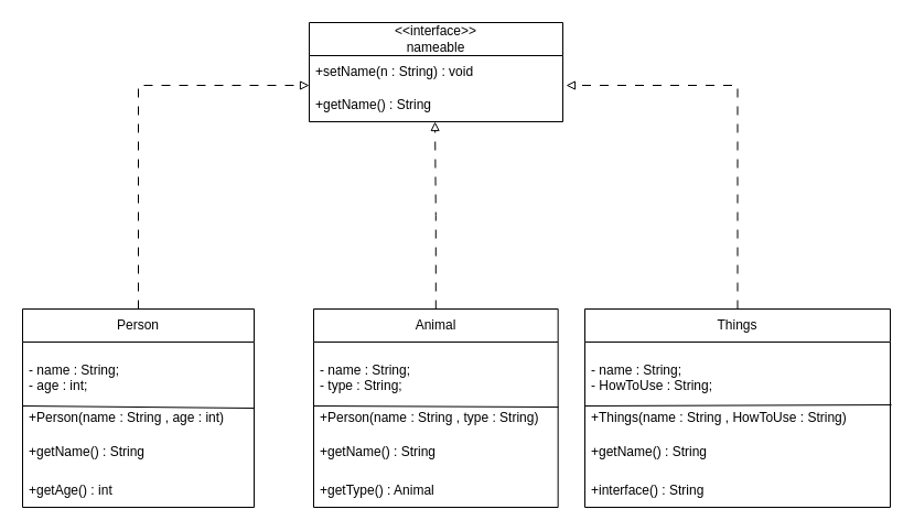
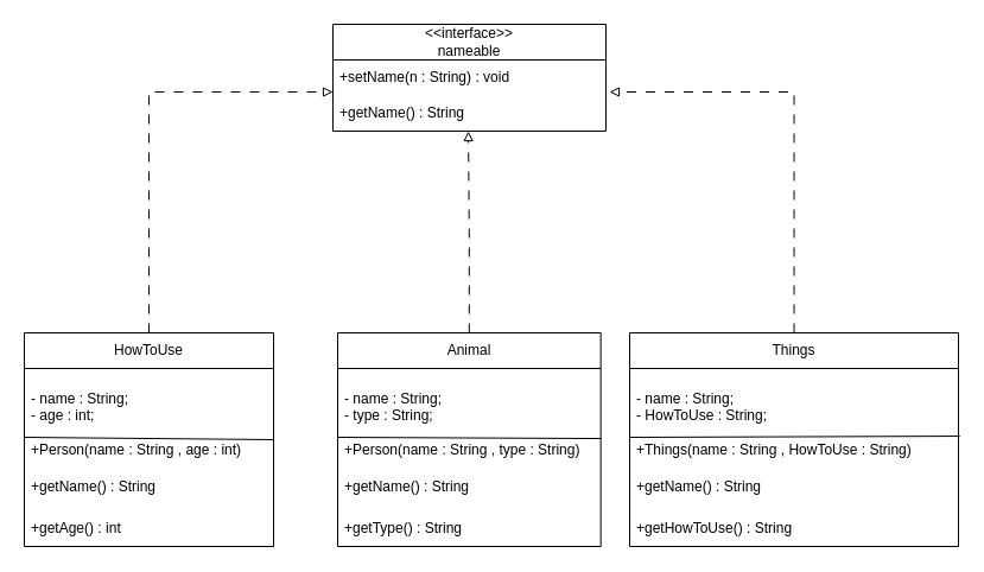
  <mxCell id="0" />
  <mxCell id="1" parent="0" />
  <mxCell id="2" value="&amp;lt;&amp;lt;interface&amp;gt;&amp;gt;&lt;br&gt;nameable" style="swimlane;fontStyle=0;childLayout=stackLayout;horizontal=1;startSize=30;horizontalStack=0;resizeParent=1;resizeParentMax=0;resizeLast=0;collapsible=1;marginBottom=0;whiteSpace=wrap;html=1;" vertex="1" parent="1"><mxGeometry x="280" y="20" width="230" height="90" as="geometry" /></mxCell>
  <mxCell id="3" value="+setName(n : String) : void" style="text;strokeColor=none;fillColor=none;align=left;verticalAlign=middle;spacingLeft=4;spacingRight=4;overflow=hidden;points=[[0,0.5],[1,0.5]];portConstraint=eastwest;rotatable=0;whiteSpace=wrap;html=1;" vertex="1" parent="2"><mxGeometry y="30" width="230" height="30" as="geometry" /></mxCell>
  <mxCell id="4" value="+getName() : String" style="text;strokeColor=none;fillColor=none;align=left;verticalAlign=middle;spacingLeft=4;spacingRight=4;overflow=hidden;points=[[0,0.5],[1,0.5]];portConstraint=eastwest;rotatable=0;whiteSpace=wrap;html=1;" vertex="1" parent="2"><mxGeometry y="60" width="230" height="30" as="geometry" /></mxCell>
- <mxCell id="5" value="Person" style="swimlane;fontStyle=0;childLayout=stackLayout;horizontal=1;startSize=30;horizontalStack=0;resizeParent=1;resizeParentMax=0;resizeLast=0;collapsible=1;marginBottom=0;whiteSpace=wrap;html=1;" vertex="1" parent="1"><mxGeometry x="20" y="280" width="210" height="180" as="geometry"><mxRectangle x="50" y="350" width="80" height="30" as="alternateBounds" /></mxGeometry></mxCell>
+ <mxCell id="5" value="HowToUse" style="swimlane;fontStyle=0;childLayout=stackLayout;horizontal=1;startSize=30;horizontalStack=0;resizeParent=1;resizeParentMax=0;resizeLast=0;collapsible=1;marginBottom=0;whiteSpace=wrap;html=1;" vertex="1" parent="1"><mxGeometry x="20" y="280" width="210" height="180" as="geometry"><mxRectangle x="50" y="350" width="80" height="30" as="alternateBounds" /></mxGeometry></mxCell>
  <mxCell id="6" value="&lt;br&gt;- name : String;&lt;br&gt;- age : int;&lt;br&gt;&lt;br&gt;+Person(name : String , age : int)&amp;nbsp;" style="text;strokeColor=none;fillColor=none;align=left;verticalAlign=middle;spacingLeft=4;spacingRight=4;overflow=hidden;points=[[0,0.5],[1,0.5]];portConstraint=eastwest;rotatable=0;whiteSpace=wrap;html=1;" vertex="1" parent="5"><mxGeometry y="30" width="210" height="80" as="geometry" /></mxCell>
  <mxCell id="7" value="" style="endArrow=none;html=1;rounded=0;" edge="1" parent="5" target="6"><mxGeometry width="50" height="50" relative="1" as="geometry"><mxPoint y="90" as="sourcePoint" /><mxPoint x="50" y="40" as="targetPoint" /></mxGeometry></mxCell>
  <mxCell id="8" value="+getName() : String" style="text;strokeColor=none;fillColor=none;align=left;verticalAlign=middle;spacingLeft=4;spacingRight=4;overflow=hidden;points=[[0,0.5],[1,0.5]];portConstraint=eastwest;rotatable=0;whiteSpace=wrap;html=1;" vertex="1" parent="5"><mxGeometry y="110" width="210" height="40" as="geometry" /></mxCell>
  <mxCell id="9" value="+getAge() : int" style="text;strokeColor=none;fillColor=none;align=left;verticalAlign=middle;spacingLeft=4;spacingRight=4;overflow=hidden;points=[[0,0.5],[1,0.5]];portConstraint=eastwest;rotatable=0;whiteSpace=wrap;html=1;" vertex="1" parent="5"><mxGeometry y="150" width="210" height="30" as="geometry" /></mxCell>
  <mxCell id="10" value="" style="endArrow=none;html=1;rounded=0;entryX=0;entryY=0.725;entryDx=0;entryDy=0;entryPerimeter=0;" edge="1" parent="5" target="6"><mxGeometry width="50" height="50" relative="1" as="geometry"><mxPoint x="210" y="90" as="sourcePoint" /><mxPoint x="400" y="30" as="targetPoint" /></mxGeometry></mxCell>
  <mxCell id="11" style="edgeStyle=orthogonalEdgeStyle;rounded=0;orthogonalLoop=1;jettySize=auto;html=1;exitX=0.5;exitY=0;exitDx=0;exitDy=0;entryX=0;entryY=-0.1;entryDx=0;entryDy=0;entryPerimeter=0;dashed=1;dashPattern=8 8;endArrow=block;endFill=0;" edge="1" parent="1" source="5" target="4"><mxGeometry relative="1" as="geometry" /></mxCell>
  <mxCell id="12" value="Animal" style="swimlane;fontStyle=0;childLayout=stackLayout;horizontal=1;startSize=30;horizontalStack=0;resizeParent=1;resizeParentMax=0;resizeLast=0;collapsible=1;marginBottom=0;whiteSpace=wrap;html=1;" vertex="1" parent="1"><mxGeometry x="284" y="280" width="221.67" height="180" as="geometry"><mxRectangle x="50" y="350" width="80" height="30" as="alternateBounds" /></mxGeometry></mxCell>
  <mxCell id="13" value="&lt;br&gt;- name : String;&lt;br&gt;- type : String;&lt;br&gt;&lt;br&gt;+Person(name : String , type : String)&amp;nbsp;" style="text;strokeColor=none;fillColor=none;align=left;verticalAlign=middle;spacingLeft=4;spacingRight=4;overflow=hidden;points=[[0,0.5],[1,0.5]];portConstraint=eastwest;rotatable=0;whiteSpace=wrap;html=1;" vertex="1" parent="12"><mxGeometry y="30" width="221.67" height="80" as="geometry" /></mxCell>
  <mxCell id="14" value="" style="endArrow=none;html=1;rounded=0;" edge="1" parent="12" target="13"><mxGeometry width="50" height="50" relative="1" as="geometry"><mxPoint y="90" as="sourcePoint" /><mxPoint x="50" y="40" as="targetPoint" /></mxGeometry></mxCell>
  <mxCell id="15" value="+getName() : String" style="text;strokeColor=none;fillColor=none;align=left;verticalAlign=middle;spacingLeft=4;spacingRight=4;overflow=hidden;points=[[0,0.5],[1,0.5]];portConstraint=eastwest;rotatable=0;whiteSpace=wrap;html=1;" vertex="1" parent="12"><mxGeometry y="110" width="221.67" height="40" as="geometry" /></mxCell>
- <mxCell id="16" value="+getType() : Animal" style="text;strokeColor=none;fillColor=none;align=left;verticalAlign=middle;spacingLeft=4;spacingRight=4;overflow=hidden;points=[[0,0.5],[1,0.5]];portConstraint=eastwest;rotatable=0;whiteSpace=wrap;html=1;" vertex="1" parent="12"><mxGeometry y="150" width="221.67" height="30" as="geometry" /></mxCell>
+ <mxCell id="16" value="+getType() : String" style="text;strokeColor=none;fillColor=none;align=left;verticalAlign=middle;spacingLeft=4;spacingRight=4;overflow=hidden;points=[[0,0.5],[1,0.5]];portConstraint=eastwest;rotatable=0;whiteSpace=wrap;html=1;" vertex="1" parent="12"><mxGeometry y="150" width="221.67" height="30" as="geometry" /></mxCell>
  <mxCell id="17" value="" style="endArrow=none;html=1;rounded=0;entryX=0;entryY=0.725;entryDx=0;entryDy=0;entryPerimeter=0;exitX=1.001;exitY=0.738;exitDx=0;exitDy=0;exitPerimeter=0;" edge="1" parent="12" target="13" source="13"><mxGeometry width="50" height="50" relative="1" as="geometry"><mxPoint x="210" y="90" as="sourcePoint" /><mxPoint x="400" y="30" as="targetPoint" /></mxGeometry></mxCell>
  <mxCell id="18" value="Things" style="swimlane;fontStyle=0;childLayout=stackLayout;horizontal=1;startSize=30;horizontalStack=0;resizeParent=1;resizeParentMax=0;resizeLast=0;collapsible=1;marginBottom=0;whiteSpace=wrap;html=1;" vertex="1" parent="1"><mxGeometry x="530" y="280" width="276.99" height="180" as="geometry"><mxRectangle x="50" y="350" width="80" height="30" as="alternateBounds" /></mxGeometry></mxCell>
  <mxCell id="19" value="&lt;br&gt;- name : String;&lt;br&gt;- HowToUse : String;&lt;br&gt;&lt;br&gt;+Things(name : String , HowToUse : String)&amp;nbsp;" style="text;strokeColor=none;fillColor=none;align=left;verticalAlign=middle;spacingLeft=4;spacingRight=4;overflow=hidden;points=[[0,0.5],[1,0.5]];portConstraint=eastwest;rotatable=0;whiteSpace=wrap;html=1;" vertex="1" parent="18"><mxGeometry y="30" width="276.99" height="80" as="geometry" /></mxCell>
  <mxCell id="20" value="" style="endArrow=none;html=1;rounded=0;" edge="1" parent="18" target="19"><mxGeometry width="50" height="50" relative="1" as="geometry"><mxPoint y="90" as="sourcePoint" /><mxPoint x="50" y="40" as="targetPoint" /></mxGeometry></mxCell>
  <mxCell id="21" value="+getName() : String" style="text;strokeColor=none;fillColor=none;align=left;verticalAlign=middle;spacingLeft=4;spacingRight=4;overflow=hidden;points=[[0,0.5],[1,0.5]];portConstraint=eastwest;rotatable=0;whiteSpace=wrap;html=1;" vertex="1" parent="18"><mxGeometry y="110" width="276.99" height="40" as="geometry" /></mxCell>
- <mxCell id="22" value="+interface() : String" style="text;strokeColor=none;fillColor=none;align=left;verticalAlign=middle;spacingLeft=4;spacingRight=4;overflow=hidden;points=[[0,0.5],[1,0.5]];portConstraint=eastwest;rotatable=0;whiteSpace=wrap;html=1;" vertex="1" parent="18"><mxGeometry y="150" width="276.99" height="30" as="geometry" /></mxCell>
+ <mxCell id="22" value="+getHowToUse() : String" style="text;strokeColor=none;fillColor=none;align=left;verticalAlign=middle;spacingLeft=4;spacingRight=4;overflow=hidden;points=[[0,0.5],[1,0.5]];portConstraint=eastwest;rotatable=0;whiteSpace=wrap;html=1;" vertex="1" parent="18"><mxGeometry y="150" width="276.99" height="30" as="geometry" /></mxCell>
  <mxCell id="23" value="" style="endArrow=none;html=1;rounded=0;entryX=0;entryY=0.725;entryDx=0;entryDy=0;entryPerimeter=0;exitX=1.004;exitY=0.713;exitDx=0;exitDy=0;exitPerimeter=0;" edge="1" parent="18" target="19" source="19"><mxGeometry width="50" height="50" relative="1" as="geometry"><mxPoint x="210" y="90" as="sourcePoint" /><mxPoint x="400" y="30" as="targetPoint" /></mxGeometry></mxCell>
  <mxCell id="24" style="edgeStyle=orthogonalEdgeStyle;rounded=0;orthogonalLoop=1;jettySize=auto;html=1;exitX=0.5;exitY=0;exitDx=0;exitDy=0;entryX=0.496;entryY=1;entryDx=0;entryDy=0;entryPerimeter=0;dashed=1;dashPattern=8 8;endArrow=block;endFill=0;" edge="1" parent="1" source="12" target="4"><mxGeometry relative="1" as="geometry" /></mxCell>
  <mxCell id="25" style="edgeStyle=orthogonalEdgeStyle;rounded=0;orthogonalLoop=1;jettySize=auto;html=1;exitX=0.5;exitY=0;exitDx=0;exitDy=0;entryX=1.013;entryY=-0.1;entryDx=0;entryDy=0;entryPerimeter=0;dashed=1;dashPattern=8 8;endArrow=block;endFill=0;" edge="1" parent="1" source="18" target="4"><mxGeometry relative="1" as="geometry" /></mxCell>
